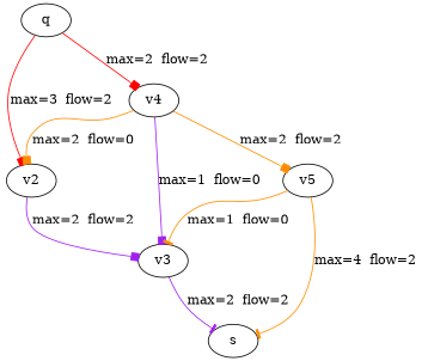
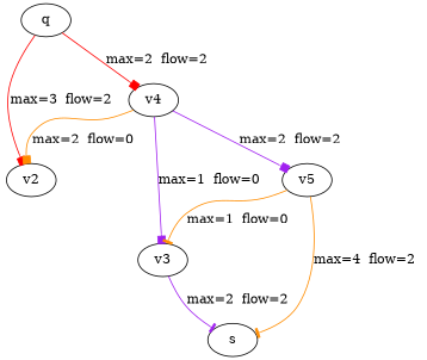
  digraph {
    fontname="DejaVu Serif"
    node [fontname="DejaVu Serif"]
    edge [arrowhead=box color=darkorange fontname="DejaVu Serif"]
    q
    v2
    v4
    v3
    v5
    s
    q -> v2 [color=red label="max=3  flow=2  "]
    q -> v4 [color=red label="max=2  flow=2  "]
-   v2 -> v3 [color=purple label="max=2  flow=2  "]
    v4 -> v2 [label="max=2  flow=0  "]
    v4 -> v3 [color=purple label="max=1  flow=0  "]
-   v4 -> v5 [label="max=2  flow=2  "]
+   v4 -> v5 [color=purple label="max=2  flow=2  "]
    v3 -> s [arrowhead=tee color=purple label="max=2  flow=2  "]
    v5 -> v3 [arrowhead=tee label="max=1  flow=0  "]
    v5 -> s [arrowhead=tee label="max=4  flow=2  "]
  }
